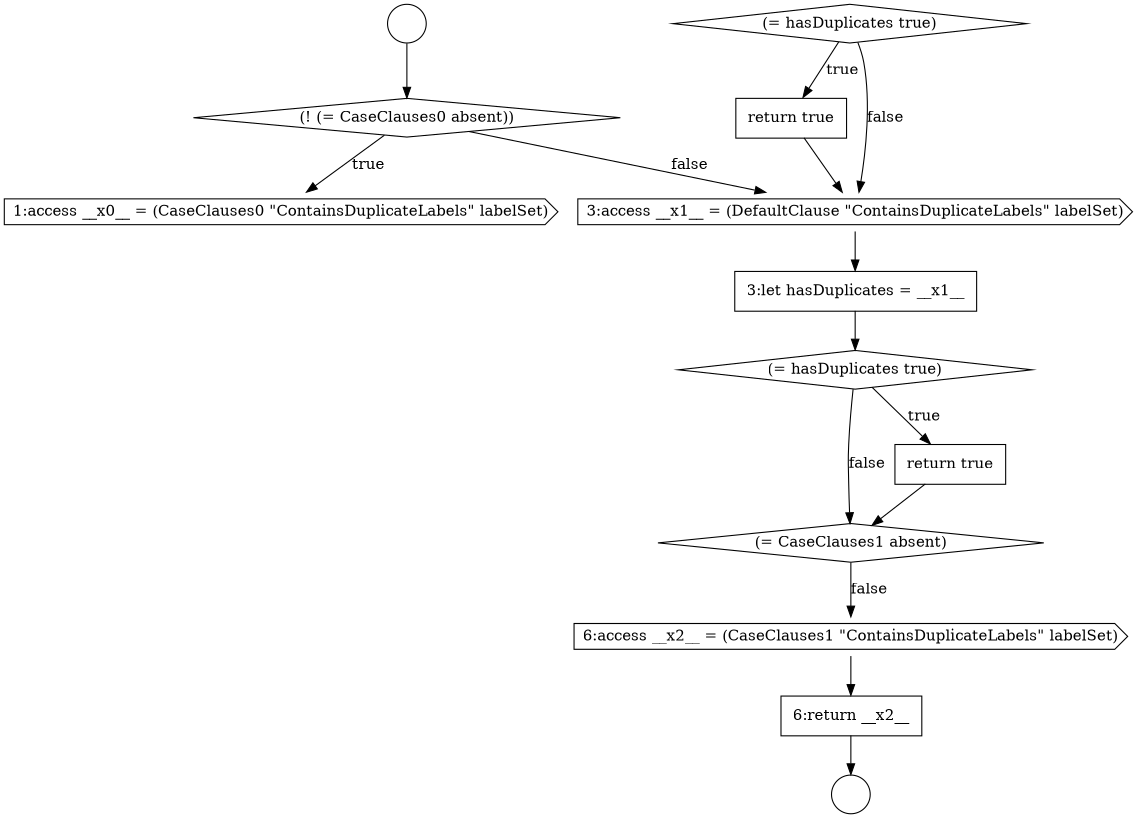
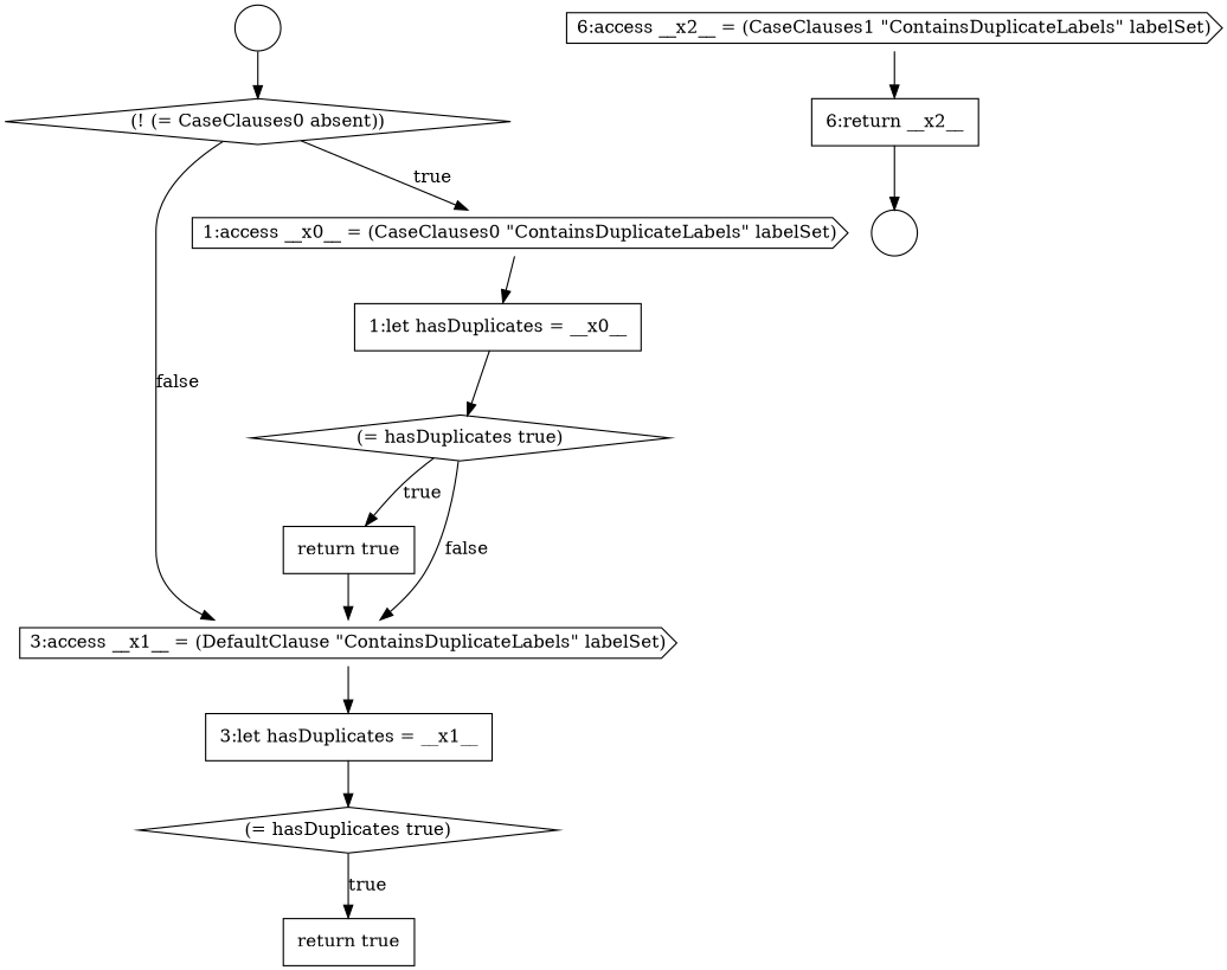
  digraph {
    node [color=black fillcolor=white shape=none style=filled]
    edge [color=black]
    n1 [label=<<font color="black">     <table border="0" cellborder="1" cellspacing="0" cellpadding="10">       <tr><td align="left">return true</td></tr>     </table>   </font>> margin=0]
    n2 [label=<<font color="black">3:access __x1__ = (DefaultClause &quot;ContainsDuplicateLabels&quot; labelSet)</font>> shape=cds]
    n3 [label=<<font color="black">     <table border="0" cellborder="1" cellspacing="0" cellpadding="10">       <tr><td align="left">3:let hasDuplicates = __x1__</td></tr>     </table>   </font>> margin=0]
    n4 [label=" " shape=circle]
    n5 [label=<<font color="black">(= hasDuplicates true)</font>> shape=diamond]
-   n6 [label=<<font color="black">(= CaseClauses1 absent)</font>> shape=diamond]
    n7 [label=<<font color="black">     <table border="0" cellborder="1" cellspacing="0" cellpadding="10">       <tr><td align="left">return true</td></tr>     </table>   </font>> margin=0]
    n8 [label=<<font color="black">6:access __x2__ = (CaseClauses1 &quot;ContainsDuplicateLabels&quot; labelSet)</font>> shape=cds]
    n9 [label=<<font color="black">(! (= CaseClauses0 absent))</font>> shape=diamond]
    n10 [label=<<font color="black">1:access __x0__ = (CaseClauses0 &quot;ContainsDuplicateLabels&quot; labelSet)</font>> shape=cds]
+   n11 [label=<<font color="black">     <table border="0" cellborder="1" cellspacing="0" cellpadding="10">       <tr><td align="left">1:let hasDuplicates = __x0__</td></tr>     </table>   </font>> margin=0]
    n12 [label=<<font color="black">     <table border="0" cellborder="1" cellspacing="0" cellpadding="10">       <tr><td align="left">6:return __x2__</td></tr>     </table>   </font>> margin=0]
    n13 [label=<<font color="black">(= hasDuplicates true)</font>> shape=diamond]
    n14 [label=" " shape=circle]
    n1 -> n2
    n2 -> n3
    n3 -> n5
-   n5 -> n6 [label=<<font color="black">false</font>>]
    n5 -> n7 [label=<<font color="black">true</font>>]
-   n6 -> n8 [label=<<font color="black">false</font>>]
-   n7 -> n6
    n8 -> n12
    n9 -> n2 [label=<<font color="black">false</font>>]
    n9 -> n10 [label=<<font color="black">true</font>>]
+   n10 -> n11
+   n11 -> n13
    n12 -> n4
    n13 -> n1 [label=<<font color="black">true</font>>]
    n13 -> n2 [label=<<font color="black">false</font>>]
    n14 -> n9
  }
